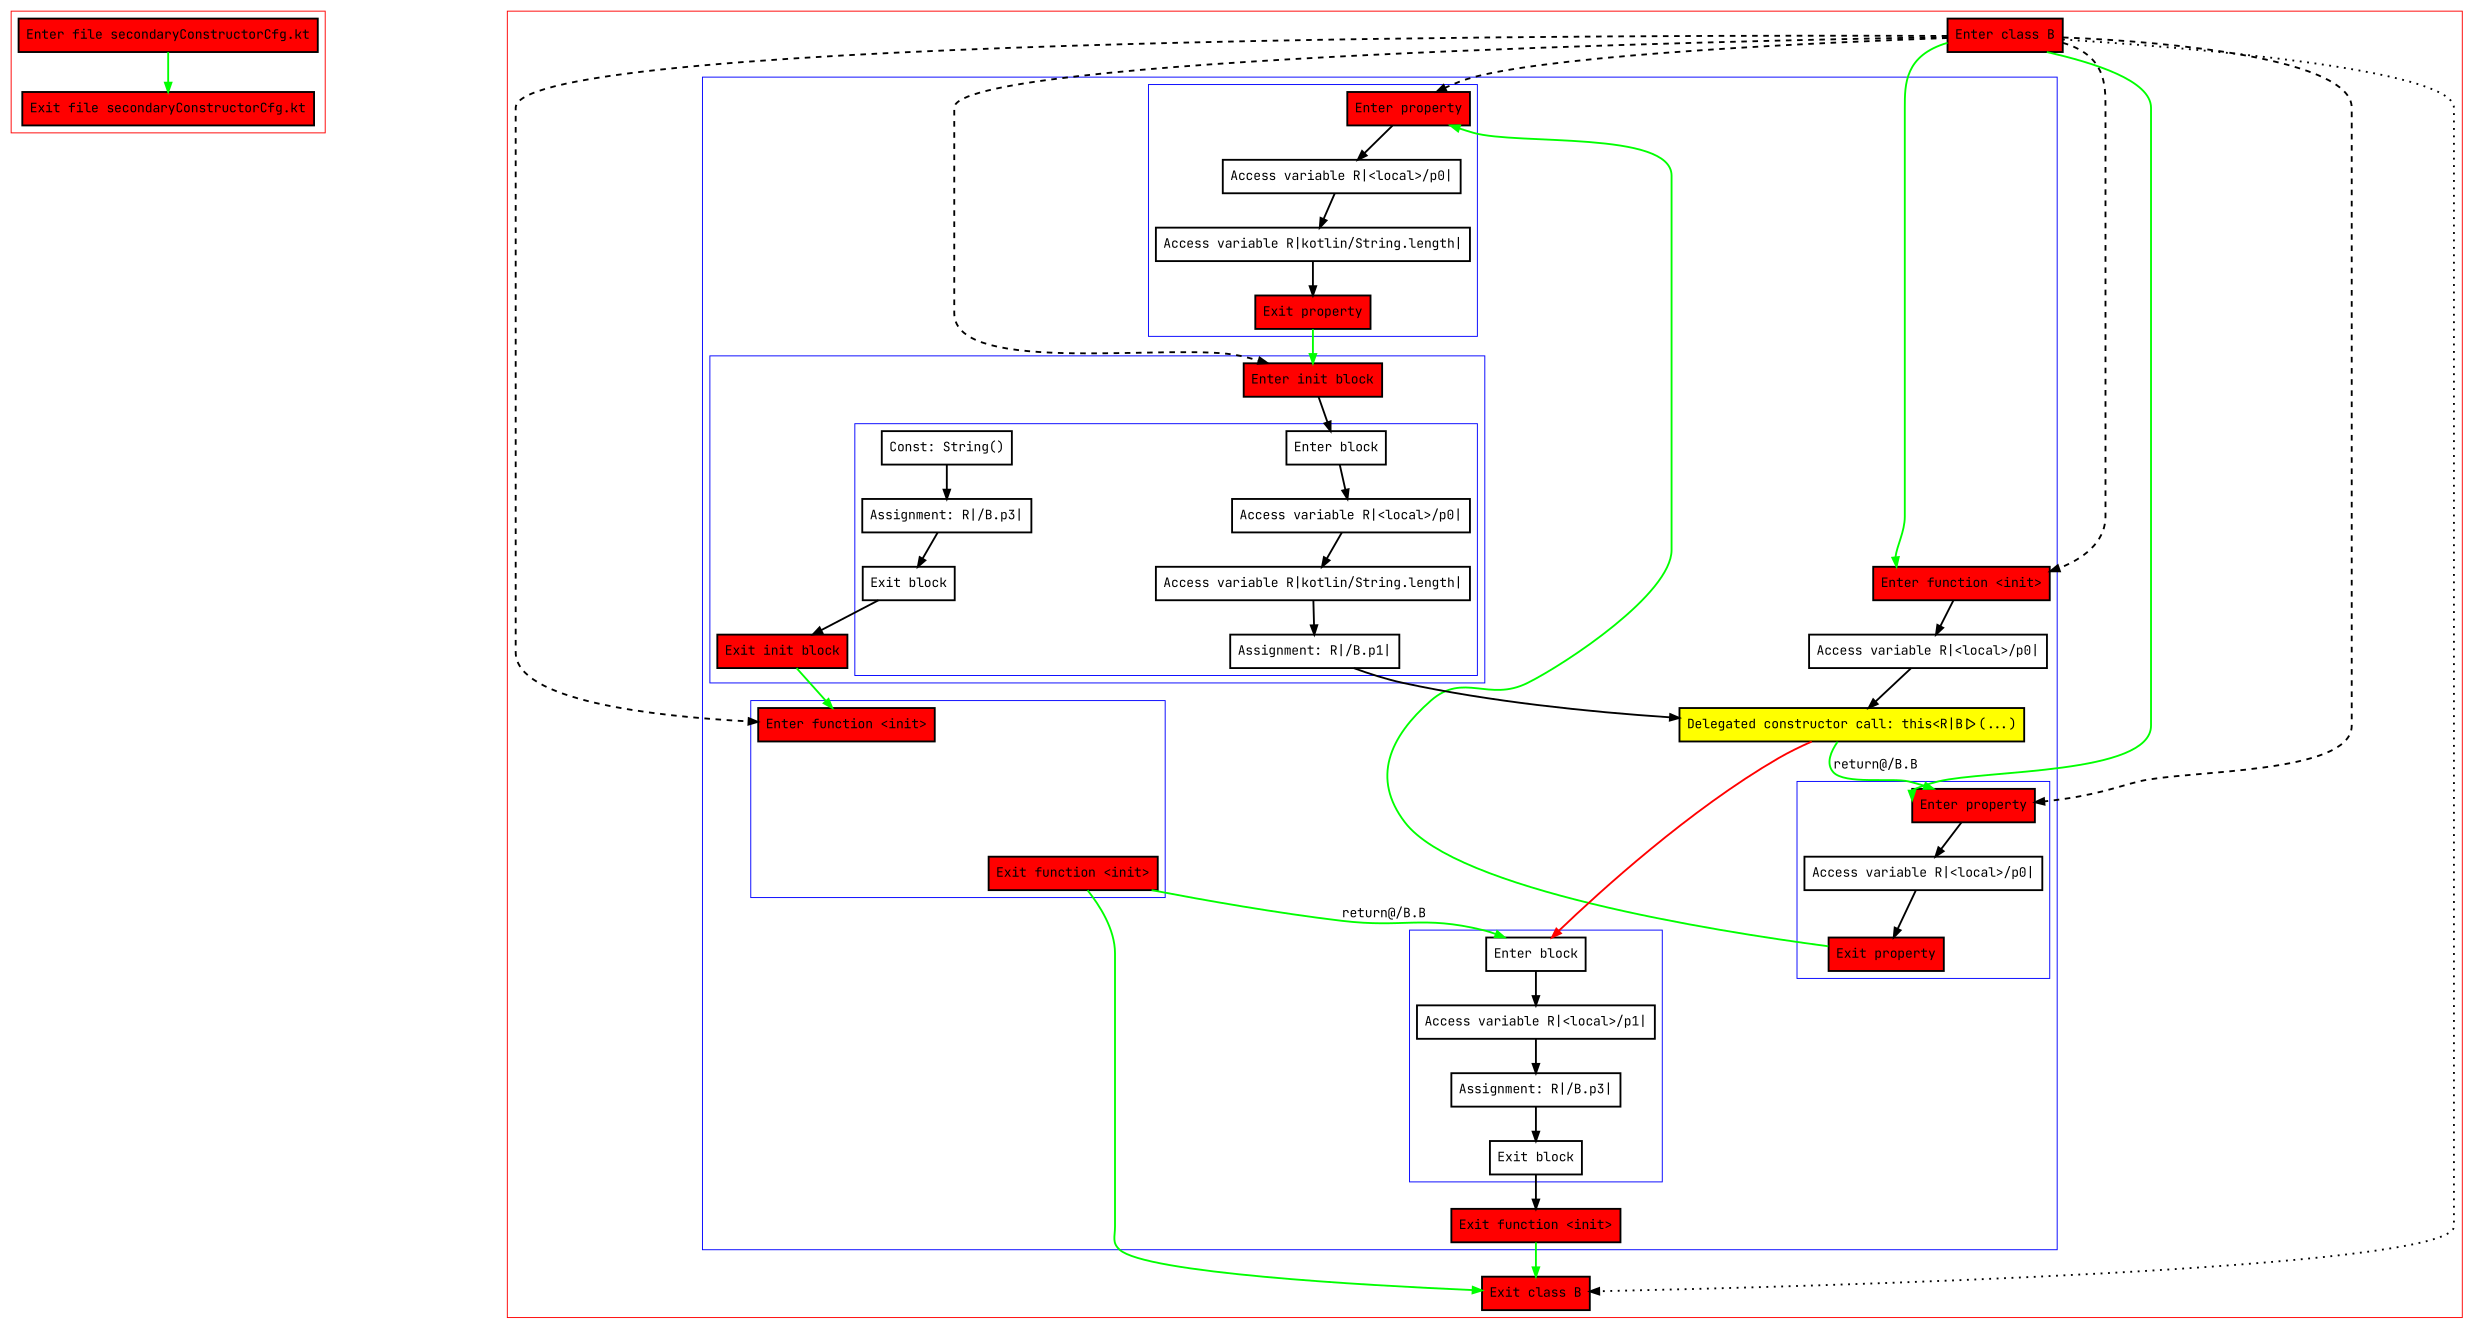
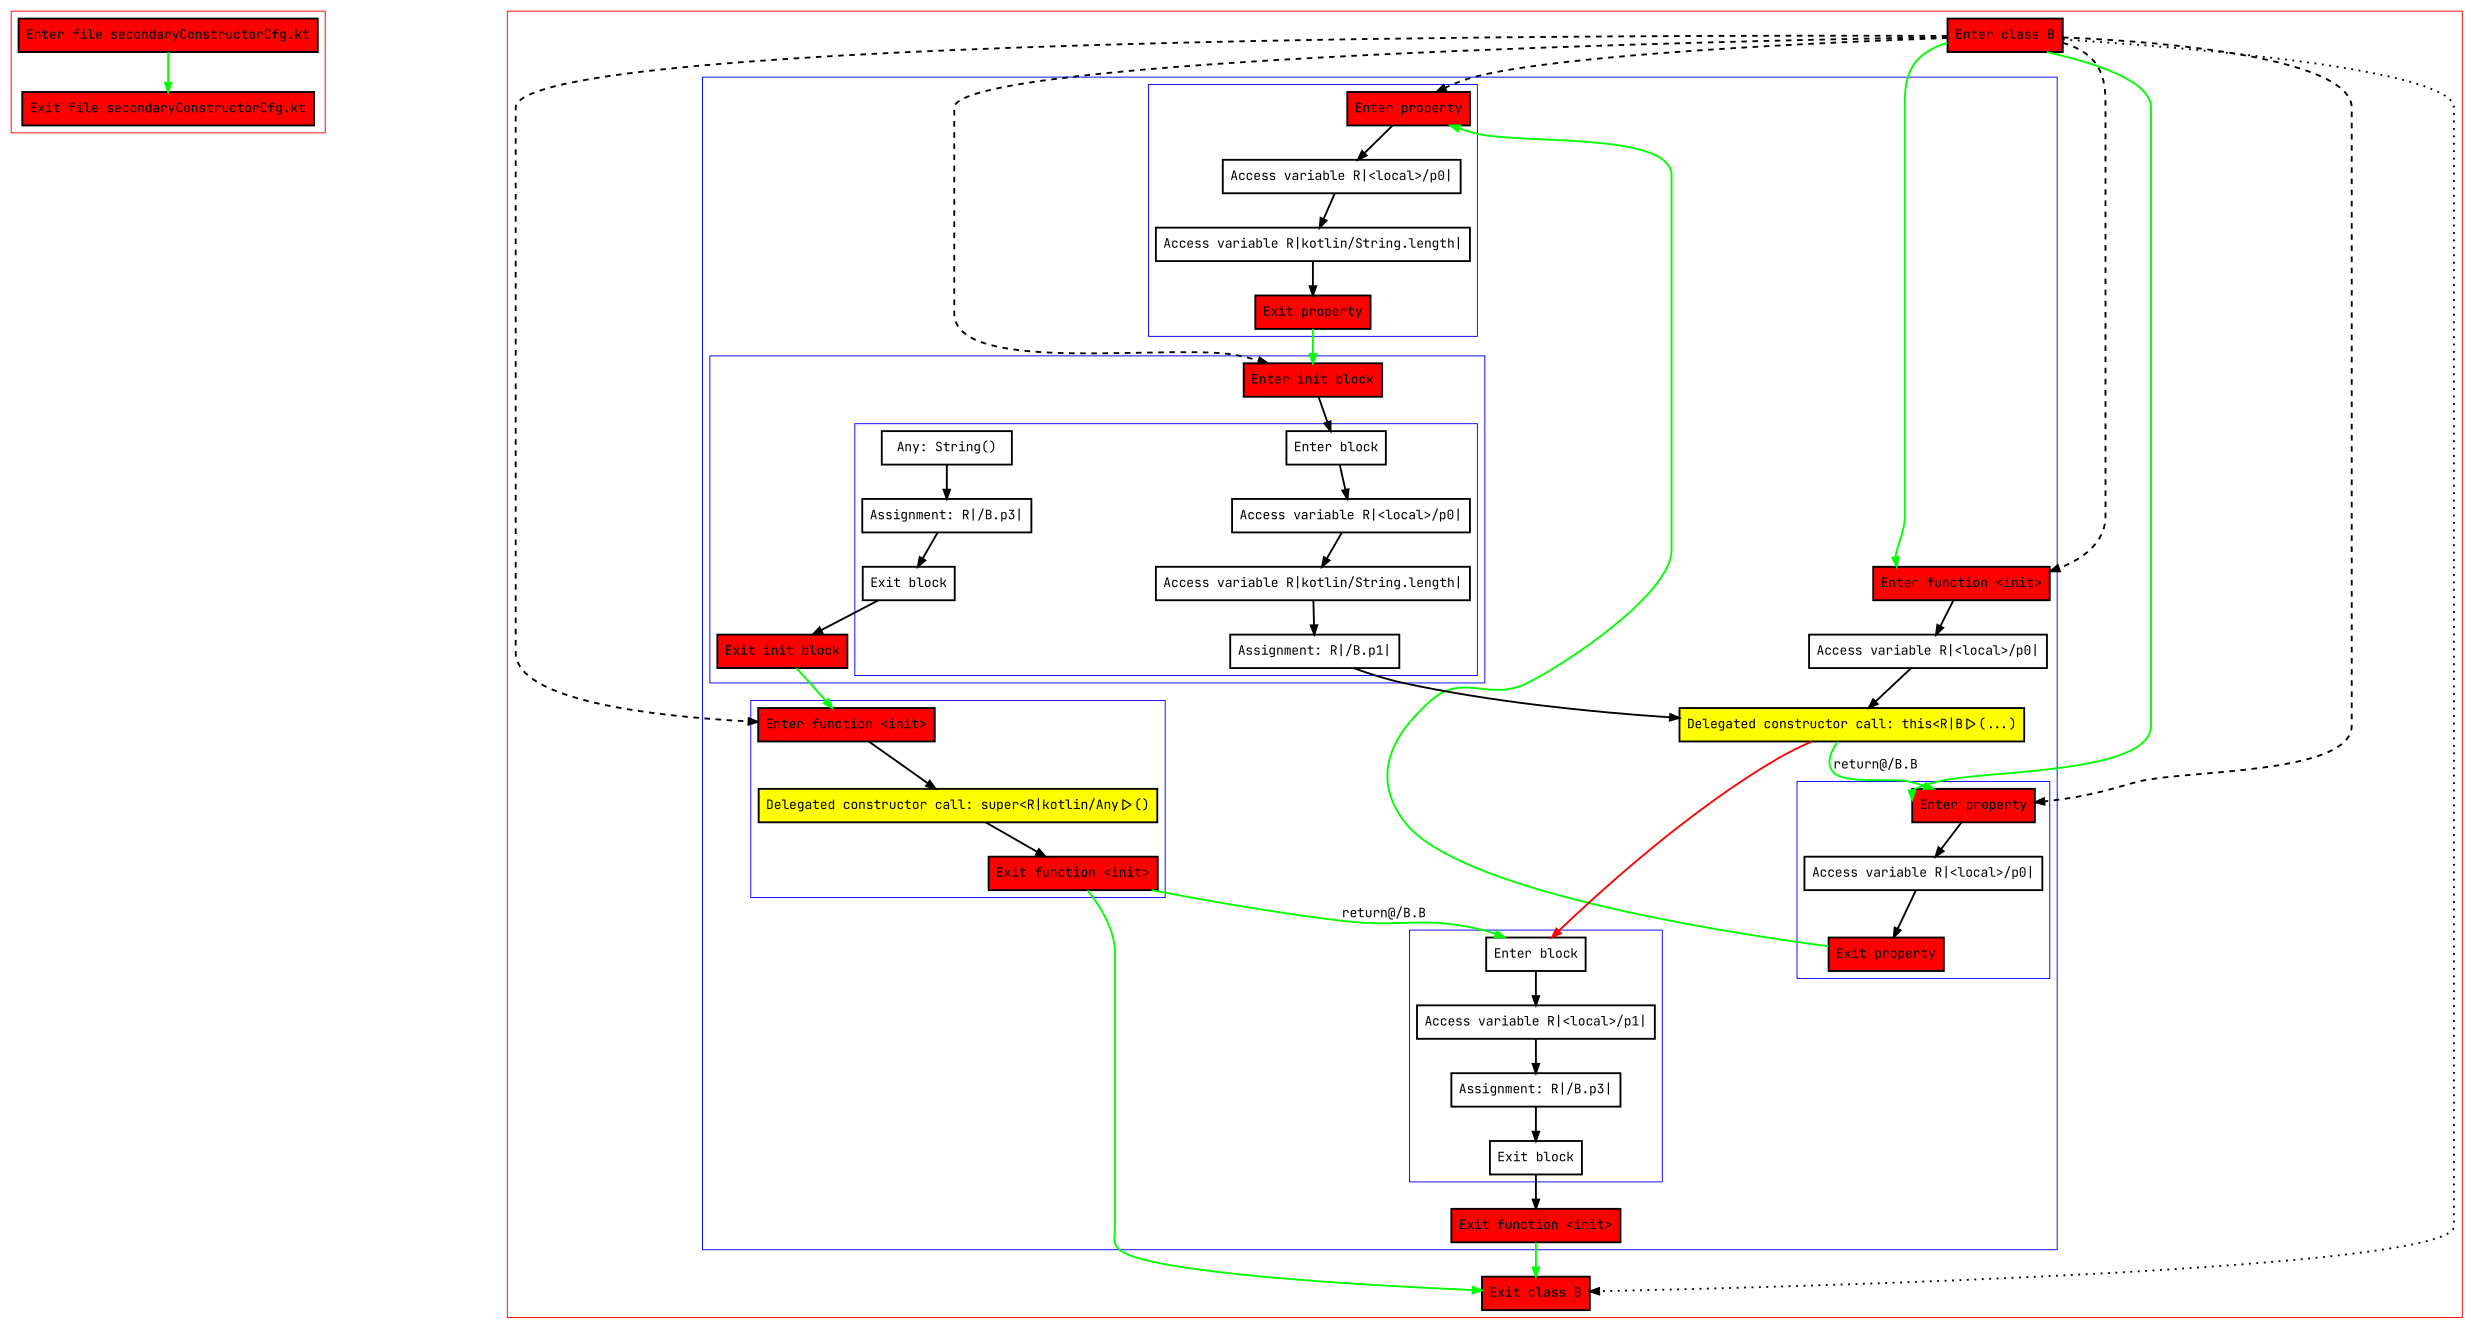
  digraph {
    fontname="JetBrains Mono"
    nodesep=3
    node [fontname="JetBrains Mono" penwidth=2 shape=box style=filled]
    edge [fontname="JetBrains Mono" penwidth=2]
    n1 [fillcolor=red label="Enter file secondaryConstructorCfg.kt"]
    n2 [fillcolor=red label="Exit file secondaryConstructorCfg.kt"]
    n3 [fillcolor=red label="Enter property"]
    n4 [label="Access variable R|<local>/p0|" style=""]
    n5 [fillcolor=red label="Exit property"]
    n6 [fillcolor=red label="Enter property"]
    n7 [label="Access variable R|<local>/p0|" style=""]
    n8 [label="Access variable R|kotlin/String.length|" style=""]
    n9 [fillcolor=red label="Exit property"]
    n10 [label="Enter block" style=""]
    n11 [label="Access variable R|<local>/p0|" style=""]
    n12 [label="Access variable R|kotlin/String.length|" style=""]
    n13 [label="Assignment: R|/B.p1|" style=""]
-   n14 [label="Const: String()" style=""]
+   n14 [label="Any: String()" style=""]
    n15 [label="Assignment: R|/B.p3|" style=""]
    n16 [label="Exit block" style=""]
    n17 [fillcolor=red label="Enter init block"]
    n18 [fillcolor=red label="Exit init block"]
    n19 [fillcolor=red label="Enter function <init>"]
+   n20 [fillcolor=yellow label="Delegated constructor call: super<R|kotlin/Any|>()"]
    n21 [fillcolor=red label="Exit function <init>"]
    n22 [label="Enter block" style=""]
    n23 [label="Access variable R|<local>/p1|" style=""]
    n24 [label="Assignment: R|/B.p3|" style=""]
    n25 [label="Exit block" style=""]
    n26 [fillcolor=red label="Enter function <init>"]
    n27 [label="Access variable R|<local>/p0|" style=""]
    n28 [fillcolor=yellow label="Delegated constructor call: this<R|B|>(...)"]
    n29 [fillcolor=red label="Exit function <init>"]
    n30 [fillcolor=red label="Enter class B"]
    n31 [fillcolor=red label="Exit class B"]
    subgraph cluster_1 {
      color=red
      n1
      n2
    }
    subgraph cluster_2 {
      color=red
      n30
      n31
      subgraph cluster_3 {
        color=blue
        n26
        n27
        n28
        n29
        subgraph cluster_4 {
          color=blue
          n3
          n4
          n5
        }
        subgraph cluster_5 {
          color=blue
          n6
          n7
          n8
          n9
        }
        subgraph cluster_6 {
          color=blue
          n17
          n18
          subgraph cluster_7 {
            color=blue
            n10
            n11
            n12
            n13
            n14
            n15
            n16
          }
        }
        subgraph cluster_8 {
          color=blue
          n19
+         n20
          n21
        }
        subgraph cluster_9 {
          color=blue
          n22
          n23
          n24
          n25
        }
      }
    }
    n1 -> n2 [color=green]
    n3 -> n4
    n4 -> n5
    n5 -> n6 [color=green]
    n6 -> n7
    n7 -> n8
    n8 -> n9
    n9 -> n17 [color=green]
    n10 -> n11
    n11 -> n12
    n12 -> n13
    n13 -> n28
    n14 -> n15
    n15 -> n16
    n16 -> n18
    n17 -> n10
    n18 -> n19 [color=green]
+   n19 -> n20
+   n20 -> n21
    n21 -> n22 [color=green label="return@/B.B"]
    n21 -> n31 [color=green]
    n22 -> n23
    n23 -> n24
    n24 -> n25
    n25 -> n29
    n26 -> n27
    n27 -> n28
    n28 -> n3 [color=green label="return@/B.B"]
    n28 -> n22 [color=red]
    n29 -> n31 [color=green]
    n30 -> n3 [color=green]
    n30 -> n3 [style=dashed]
    n30 -> n6 [style=dashed]
    n30 -> n17 [style=dashed]
    n30 -> n19 [style=dashed]
    n30 -> n26 [color=green]
    n30 -> n26 [style=dashed]
    n30 -> n31 [style=dotted]
  }
